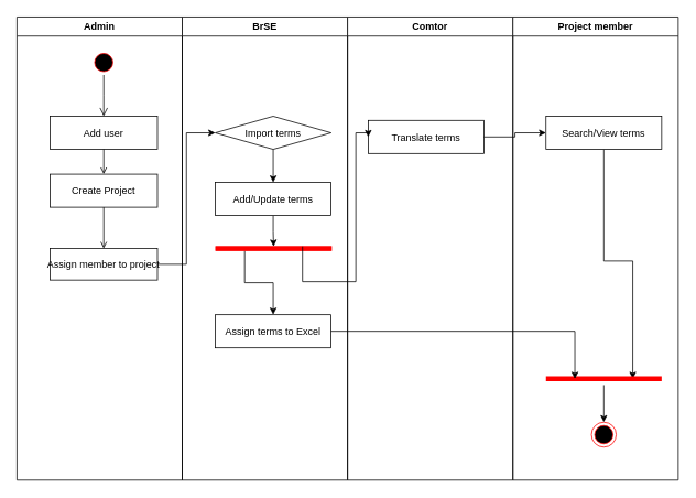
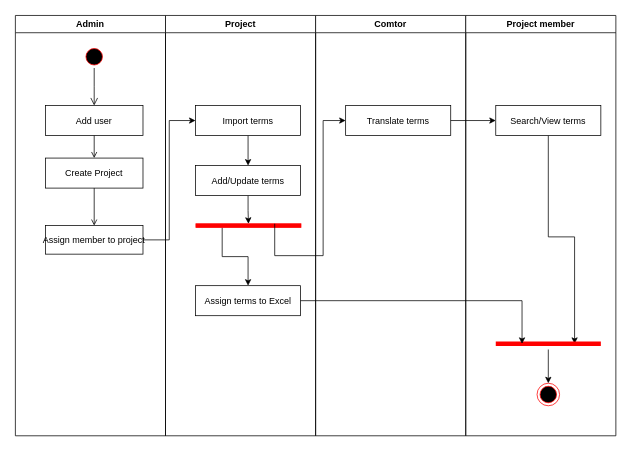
  <mxCell id="0" />
  <mxCell id="1" parent="0" />
  <mxCell id="2" value="Admin" style="swimlane;whiteSpace=wrap" parent="1" vertex="1"><mxGeometry x="20" y="20" width="200" height="560" as="geometry" /></mxCell>
  <mxCell id="3" value="" style="ellipse;shape=startState;fillColor=#000000;strokeColor=#ff0000;" parent="2" vertex="1"><mxGeometry x="90" y="40" width="30" height="30" as="geometry" /></mxCell>
  <mxCell id="4" value="" style="edgeStyle=elbowEdgeStyle;elbow=horizontal;verticalAlign=bottom;endArrow=open;endSize=8;strokeColor=#000000;endFill=1;rounded=0;entryX=0.5;entryY=0;entryDx=0;entryDy=0;" parent="2" source="3" target="5" edge="1"><mxGeometry x="100" y="40" as="geometry"><mxPoint x="115" y="110" as="targetPoint" /></mxGeometry></mxCell>
  <mxCell id="5" value="Add user" style="" parent="2" vertex="1"><mxGeometry x="40" y="120" width="130" height="40" as="geometry" /></mxCell>
  <mxCell id="6" value="Create Project" style="" parent="2" vertex="1"><mxGeometry x="40" y="190" width="130" height="40" as="geometry" /></mxCell>
  <mxCell id="7" value="" style="endArrow=open;strokeColor=#000000;endFill=1;rounded=0" parent="2" source="5" target="6" edge="1"><mxGeometry relative="1" as="geometry" /></mxCell>
  <mxCell id="8" value="Assign member to project" style="" parent="2" vertex="1"><mxGeometry x="40" y="280" width="130" height="38" as="geometry" /></mxCell>
  <mxCell id="9" value="" style="endArrow=open;strokeColor=#000000;endFill=1;rounded=0" parent="2" source="6" target="8" edge="1"><mxGeometry relative="1" as="geometry" /></mxCell>
- <mxCell id="10" value="BrSE" style="swimlane;whiteSpace=wrap" parent="1" vertex="1"><mxGeometry x="220" y="20" width="200" height="560" as="geometry" /></mxCell>
+ <mxCell id="10" value="Project" style="swimlane;whiteSpace=wrap" parent="1" vertex="1"><mxGeometry x="220" y="20" width="200" height="560" as="geometry" /></mxCell>
  <mxCell id="11" style="edgeStyle=orthogonalEdgeStyle;rounded=0;orthogonalLoop=1;jettySize=auto;html=1;entryX=0.5;entryY=0;entryDx=0;entryDy=0;" edge="1" parent="10" source="12" target="14"><mxGeometry relative="1" as="geometry" /></mxCell>
- <mxCell id="12" value="Import terms" style="rhombus;" parent="10" vertex="1"><mxGeometry x="40" y="120" width="140" height="40" as="geometry" /></mxCell>
+ <mxCell id="12" value="Import terms" style="" parent="10" vertex="1"><mxGeometry x="40" y="120" width="140" height="40" as="geometry" /></mxCell>
  <mxCell id="13" style="edgeStyle=orthogonalEdgeStyle;rounded=0;orthogonalLoop=1;jettySize=auto;html=1;entryX=0;entryY=0.5;entryDx=0;entryDy=0;" edge="1" parent="10" source="14" target="16"><mxGeometry relative="1" as="geometry" /></mxCell>
  <mxCell id="14" value="Add/Update terms" style="" parent="10" vertex="1"><mxGeometry x="40" y="200" width="140" height="40" as="geometry" /></mxCell>
  <mxCell id="15" style="edgeStyle=orthogonalEdgeStyle;rounded=0;orthogonalLoop=1;jettySize=auto;html=1;entryX=0.5;entryY=0;entryDx=0;entryDy=0;exitX=1;exitY=0.75;exitDx=0;exitDy=0;" edge="1" parent="10" source="16" target="17"><mxGeometry relative="1" as="geometry" /></mxCell>
  <mxCell id="16" value="" style="whiteSpace=wrap;strokeColor=#FF0000;fillColor=#FF0000;rotation=90;" vertex="1" parent="10"><mxGeometry x="108" y="210" width="5" height="140" as="geometry" /></mxCell>
  <mxCell id="17" value="Assign terms to Excel" style="" vertex="1" parent="10"><mxGeometry x="40" y="360" width="140" height="40" as="geometry" /></mxCell>
  <mxCell id="18" value="Comtor" style="swimlane;whiteSpace=wrap" parent="1" vertex="1"><mxGeometry x="420" y="20" width="200" height="560" as="geometry" /></mxCell>
- <mxCell id="19" value="Translate terms" style="" vertex="1" parent="18"><mxGeometry x="25" y="125" width="140" height="40" as="geometry" /></mxCell>
+ <mxCell id="19" value="Translate terms" style="" vertex="1" parent="18"><mxGeometry x="40" y="120" width="140" height="40" as="geometry" /></mxCell>
  <mxCell id="20" style="edgeStyle=orthogonalEdgeStyle;rounded=0;orthogonalLoop=1;jettySize=auto;html=1;entryX=0;entryY=0.5;entryDx=0;entryDy=0;" edge="1" parent="1" source="8" target="12"><mxGeometry relative="1" as="geometry"><mxPoint x="260" y="200" as="targetPoint" /></mxGeometry></mxCell>
  <mxCell id="21" value="Project member" style="swimlane;whiteSpace=wrap" vertex="1" parent="1"><mxGeometry x="620" y="20" width="200" height="560" as="geometry" /></mxCell>
  <mxCell id="22" style="edgeStyle=orthogonalEdgeStyle;rounded=0;orthogonalLoop=1;jettySize=auto;html=1;entryX=0.75;entryY=0.5;entryDx=0;entryDy=0;entryPerimeter=0;" edge="1" parent="21" source="23" target="26"><mxGeometry relative="1" as="geometry" /></mxCell>
  <mxCell id="23" value="Search/View terms" style="" vertex="1" parent="21"><mxGeometry x="40" y="120" width="140" height="40" as="geometry" /></mxCell>
  <mxCell id="24" value="" style="ellipse;shape=endState;fillColor=#000000;strokeColor=#ff0000" vertex="1" parent="21"><mxGeometry x="95" y="490" width="30" height="30" as="geometry" /></mxCell>
  <mxCell id="25" style="edgeStyle=orthogonalEdgeStyle;rounded=0;orthogonalLoop=1;jettySize=auto;html=1;entryX=0.5;entryY=0;entryDx=0;entryDy=0;" edge="1" parent="21" source="26" target="24"><mxGeometry relative="1" as="geometry" /></mxCell>
  <mxCell id="26" value="" style="shape=line;strokeWidth=6;strokeColor=#ff0000;rotation=0;" vertex="1" parent="21"><mxGeometry x="40" y="430" width="140" height="15" as="geometry" /></mxCell>
  <mxCell id="27" style="edgeStyle=orthogonalEdgeStyle;rounded=0;orthogonalLoop=1;jettySize=auto;html=1;entryX=0;entryY=0.5;entryDx=0;entryDy=0;" edge="1" parent="1" source="19" target="23"><mxGeometry relative="1" as="geometry" /></mxCell>
  <mxCell id="28" style="edgeStyle=orthogonalEdgeStyle;rounded=0;orthogonalLoop=1;jettySize=auto;html=1;entryX=0;entryY=0.5;entryDx=0;entryDy=0;exitX=0;exitY=0.25;exitDx=0;exitDy=0;" edge="1" parent="1" source="16" target="19"><mxGeometry relative="1" as="geometry"><Array as="points"><mxPoint x="366" y="340" /><mxPoint x="430" y="340" /><mxPoint x="430" y="160" /></Array></mxGeometry></mxCell>
  <mxCell id="29" style="edgeStyle=orthogonalEdgeStyle;rounded=0;orthogonalLoop=1;jettySize=auto;html=1;entryX=0.25;entryY=0.5;entryDx=0;entryDy=0;entryPerimeter=0;" edge="1" parent="1" source="17" target="26"><mxGeometry relative="1" as="geometry" /></mxCell>
